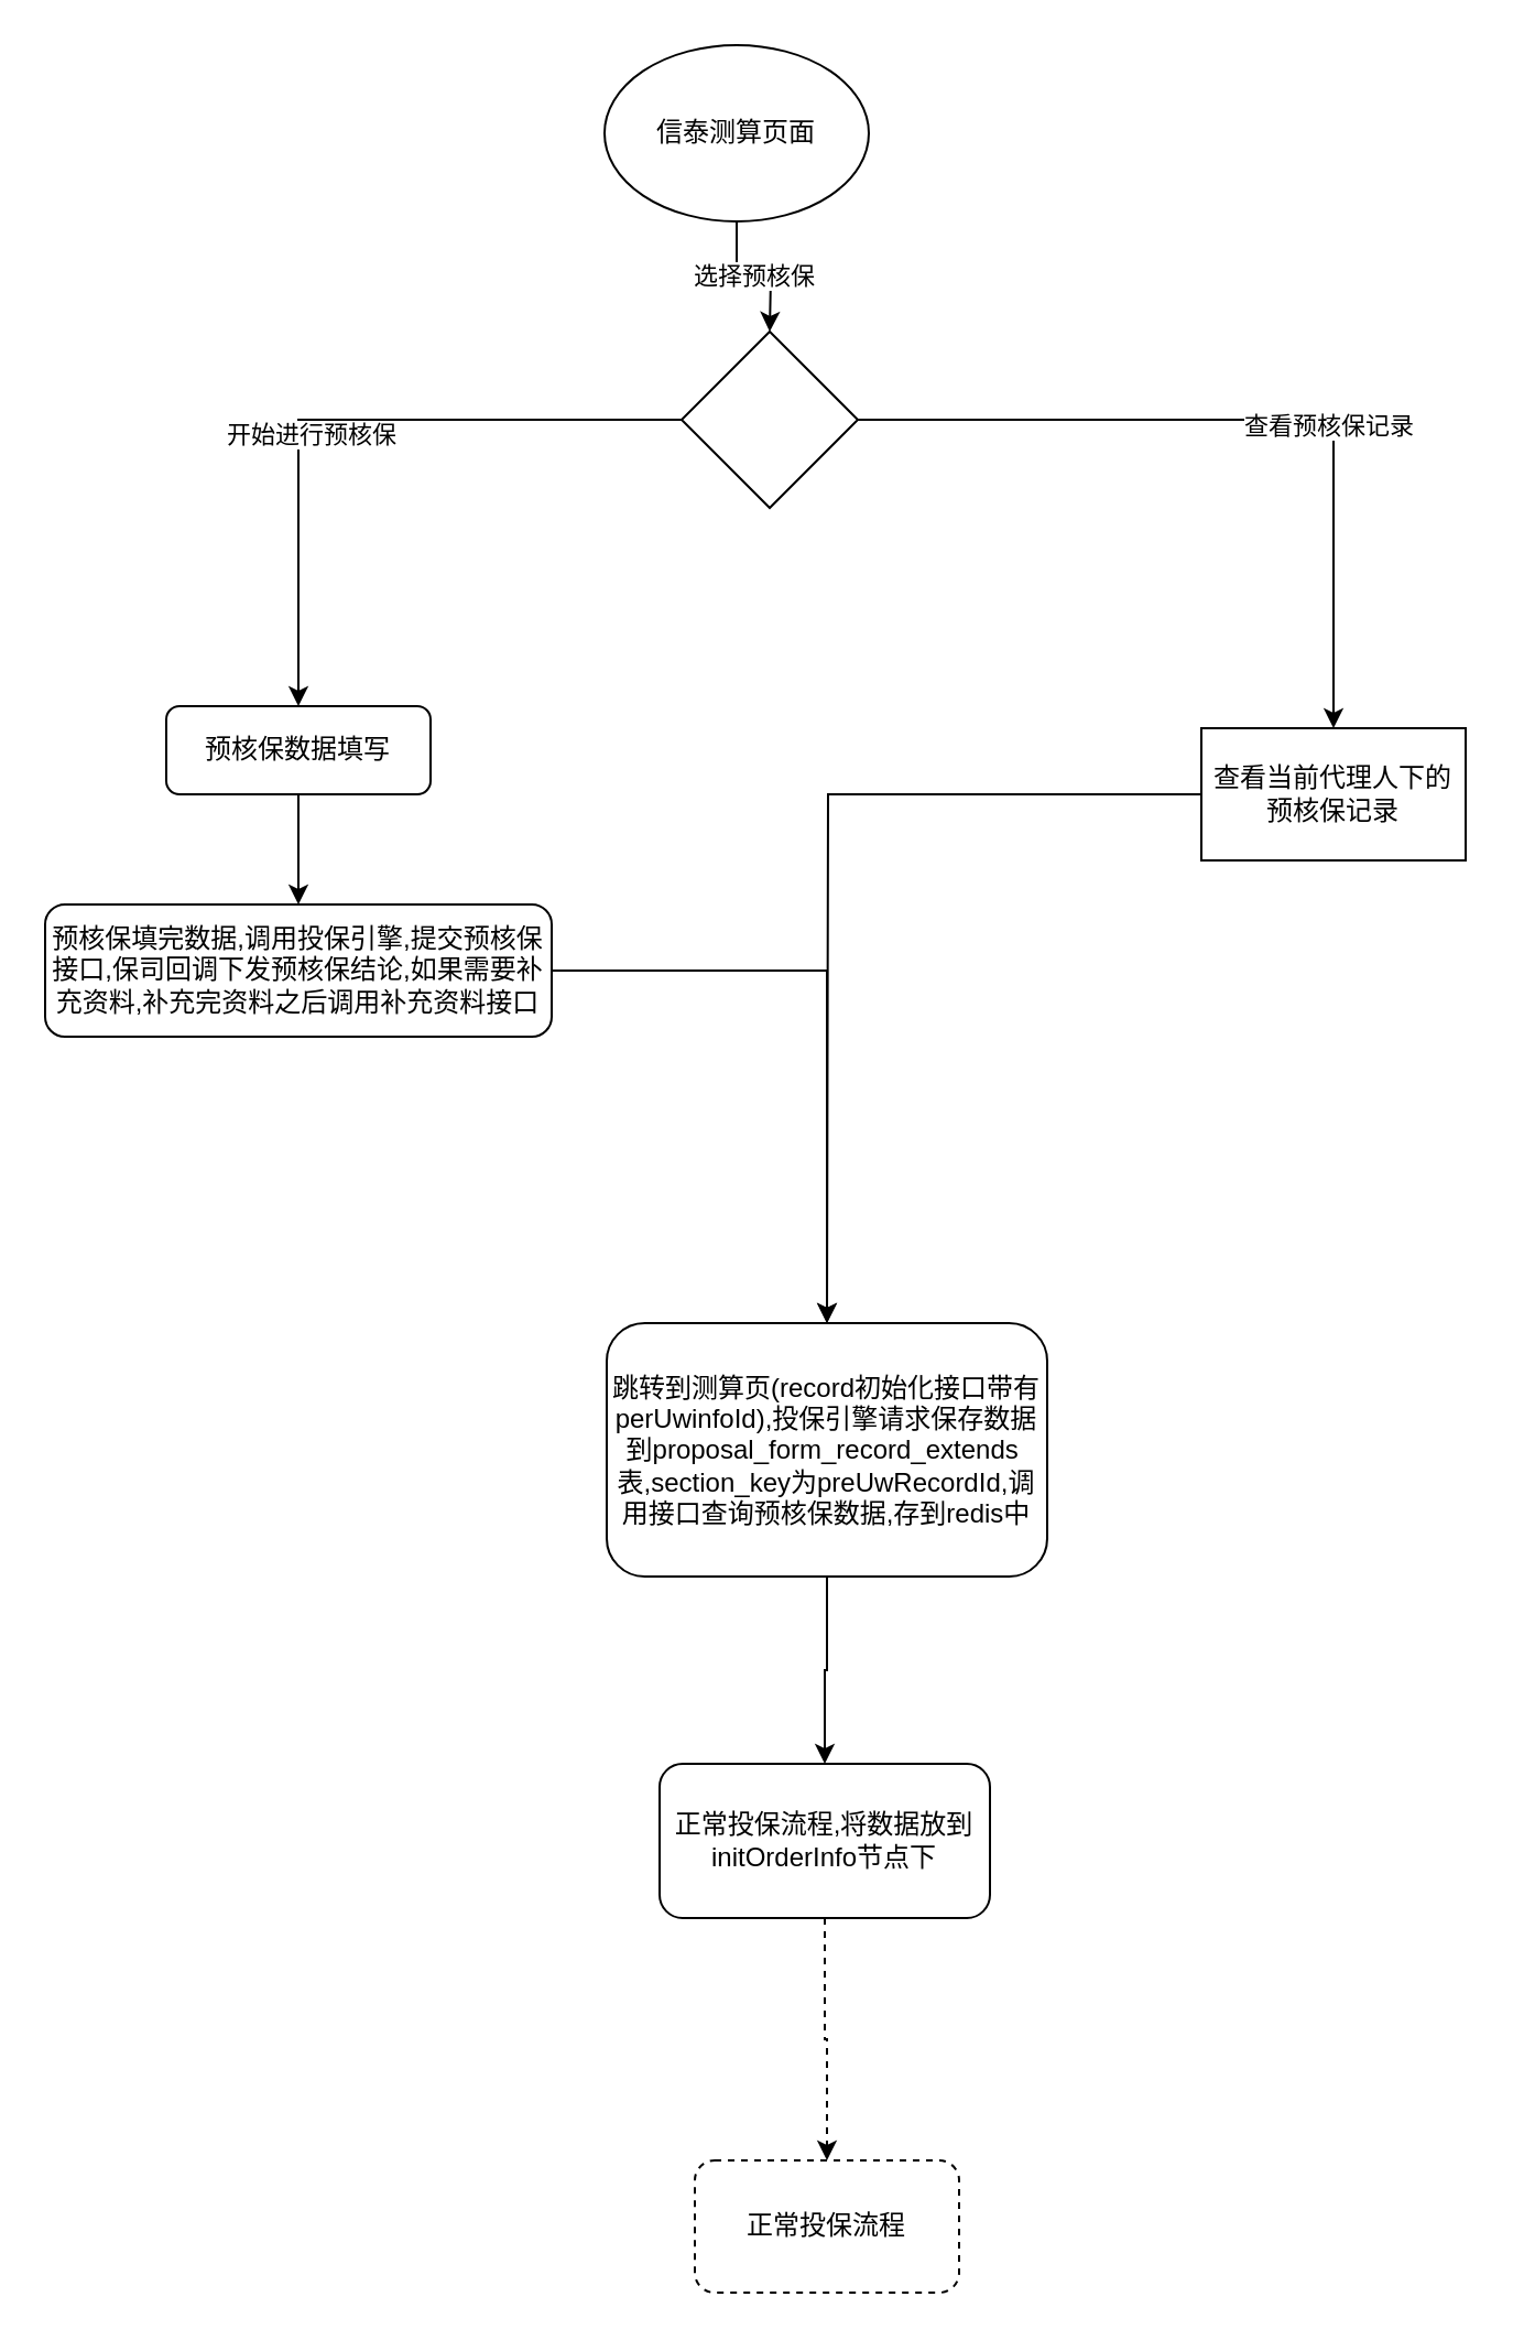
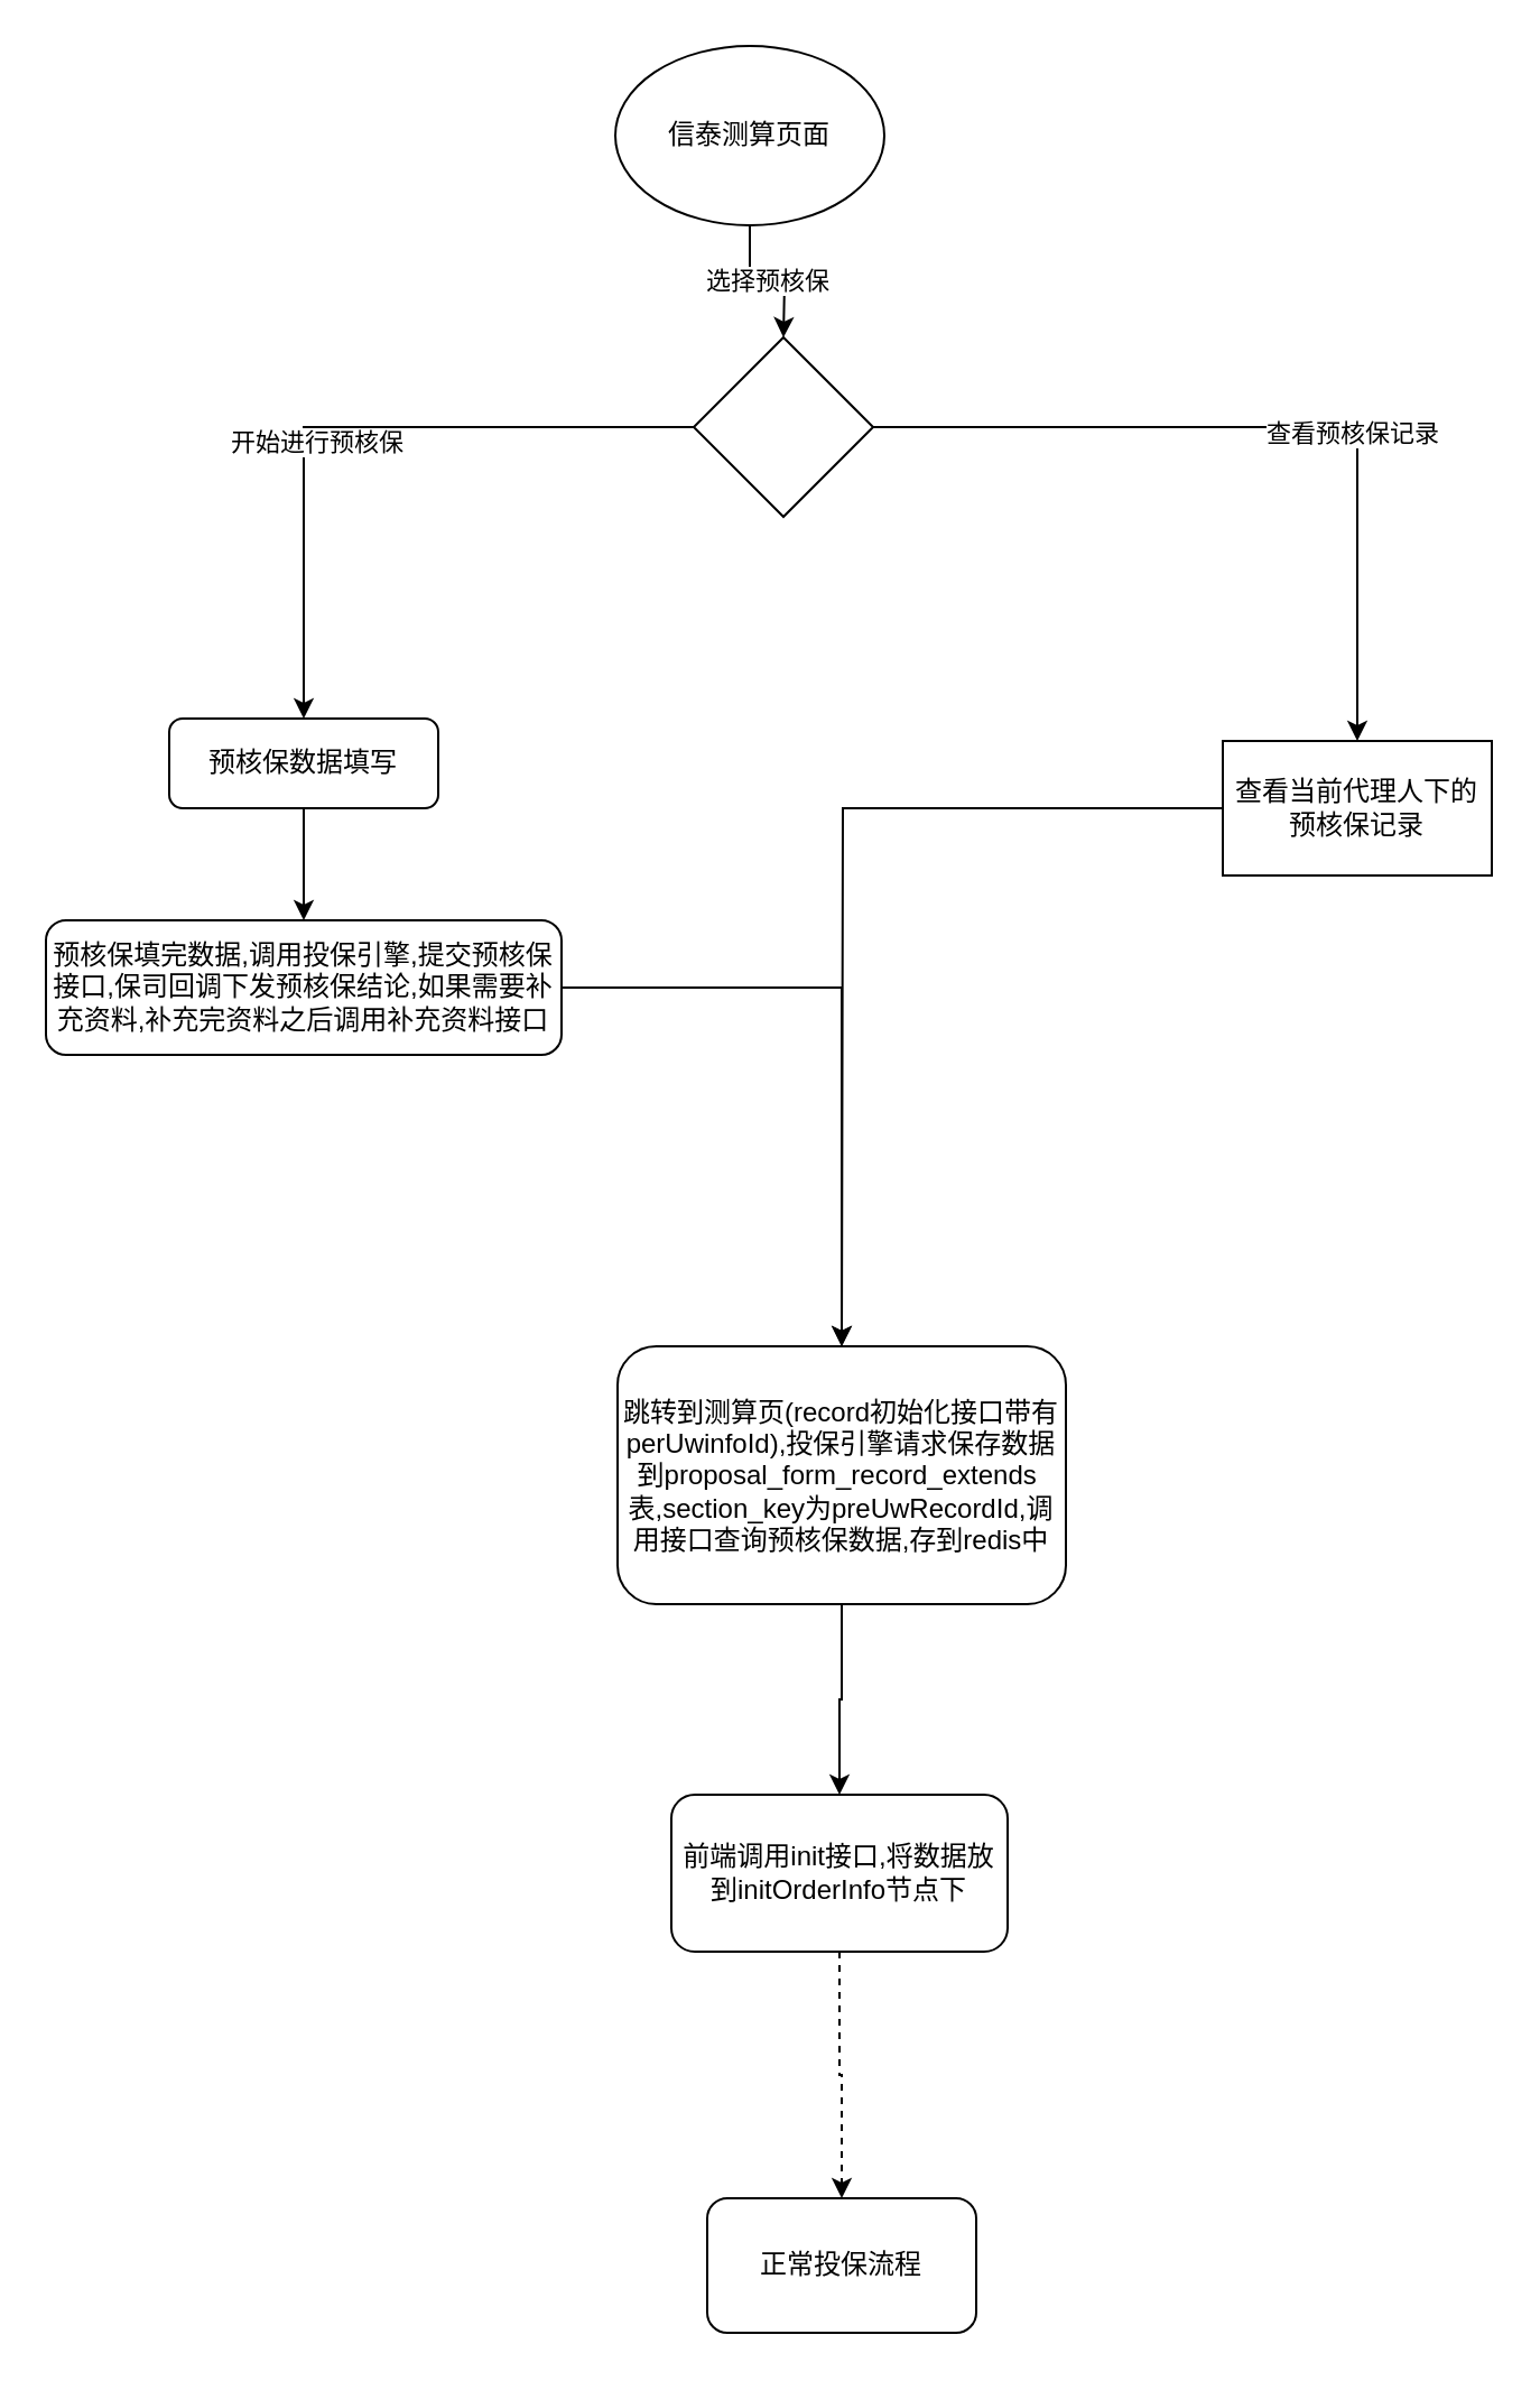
  <mxCell id="0" />
  <mxCell id="1" parent="0" />
  <mxCell id="2" value="选择预核保" style="edgeStyle=orthogonalEdgeStyle;rounded=0;orthogonalLoop=1;jettySize=auto;html=1;exitX=0.5;exitY=1;exitDx=0;exitDy=0;entryX=0.5;entryY=0;entryDx=0;entryDy=0;" edge="1" parent="1" source="3"><mxGeometry relative="1" as="geometry"><mxPoint x="349" y="150" as="targetPoint" /></mxGeometry></mxCell>
  <mxCell id="3" value="信泰测算页面" style="ellipse;whiteSpace=wrap;html=1;" vertex="1" parent="1"><mxGeometry x="274" y="20" width="120" height="80" as="geometry" /></mxCell>
  <mxCell id="4" style="edgeStyle=orthogonalEdgeStyle;rounded=0;orthogonalLoop=1;jettySize=auto;html=1;exitX=0;exitY=0.5;exitDx=0;exitDy=0;entryX=0.5;entryY=0;entryDx=0;entryDy=0;" edge="1" parent="1" source="8" target="10"><mxGeometry relative="1" as="geometry" /></mxCell>
  <mxCell id="5" value="开始进行预核保" style="edgeLabel;html=1;align=center;verticalAlign=middle;resizable=0;points=[];" vertex="1" connectable="0" parent="4"><mxGeometry x="0.184" y="5" relative="1" as="geometry"><mxPoint as="offset" /></mxGeometry></mxCell>
  <mxCell id="6" style="edgeStyle=orthogonalEdgeStyle;rounded=0;orthogonalLoop=1;jettySize=auto;html=1;" edge="1" parent="1" source="8" target="12"><mxGeometry relative="1" as="geometry" /></mxCell>
  <mxCell id="7" value="查看预核保记录" style="edgeLabel;html=1;align=center;verticalAlign=middle;resizable=0;points=[];" vertex="1" connectable="0" parent="6"><mxGeometry x="0.196" y="-2" relative="1" as="geometry"><mxPoint as="offset" /></mxGeometry></mxCell>
  <mxCell id="8" value="" style="rhombus;whiteSpace=wrap;html=1;" vertex="1" parent="1"><mxGeometry x="309" y="150" width="80" height="80" as="geometry" /></mxCell>
  <mxCell id="9" style="edgeStyle=orthogonalEdgeStyle;rounded=0;orthogonalLoop=1;jettySize=auto;html=1;entryX=0.5;entryY=0;entryDx=0;entryDy=0;" edge="1" parent="1" source="10" target="19"><mxGeometry relative="1" as="geometry" /></mxCell>
  <mxCell id="10" value="预核保数据填写" style="rounded=1;whiteSpace=wrap;html=1;" vertex="1" parent="1"><mxGeometry x="75" y="320" width="120" height="40" as="geometry" /></mxCell>
  <mxCell id="11" style="edgeStyle=orthogonalEdgeStyle;rounded=0;orthogonalLoop=1;jettySize=auto;html=1;" edge="1" parent="1" source="12"><mxGeometry relative="1" as="geometry"><mxPoint x="375" y="600" as="targetPoint" /></mxGeometry></mxCell>
  <mxCell id="12" value="查看当前代理人下的预核保记录" style="whiteSpace=wrap;html=1;rounded=0;" vertex="1" parent="1"><mxGeometry x="545" y="330" width="120" height="60" as="geometry" /></mxCell>
  <mxCell id="13" style="edgeStyle=orthogonalEdgeStyle;rounded=0;orthogonalLoop=1;jettySize=auto;html=1;entryX=0.5;entryY=0;entryDx=0;entryDy=0;" edge="1" parent="1" source="14" target="16"><mxGeometry relative="1" as="geometry" /></mxCell>
  <mxCell id="14" value="跳转到测算页(record初始化接口带有perUwinfoId&lt;span&gt;),投保引擎请求保存数据到&lt;/span&gt;proposal_form_record_extends&amp;nbsp; 表,section_key为preUwRecordId,调用接口查询预核保数据,存到redis中" style="rounded=1;whiteSpace=wrap;html=1;" vertex="1" parent="1"><mxGeometry x="275" y="600" width="200" height="115" as="geometry" /></mxCell>
  <mxCell id="15" style="edgeStyle=orthogonalEdgeStyle;rounded=0;orthogonalLoop=1;jettySize=auto;html=1;entryX=0.5;entryY=0;entryDx=0;entryDy=0;dashed=1;" edge="1" parent="1" source="16" target="17"><mxGeometry relative="1" as="geometry" /></mxCell>
- <mxCell id="16" value="正常投保流程,将数据放到initOrderInfo节点下" style="rounded=1;whiteSpace=wrap;html=1;" vertex="1" parent="1"><mxGeometry x="299" y="800" width="150" height="70" as="geometry" /></mxCell>
- <mxCell id="17" value="正常投保流程" style="rounded=1;whiteSpace=wrap;html=1;dashed=1;" vertex="1" parent="1"><mxGeometry x="315" y="980" width="120" height="60" as="geometry" /></mxCell>
+ <mxCell id="16" value="前端调用init接口,将数据放到initOrderInfo节点下" style="rounded=1;whiteSpace=wrap;html=1;" vertex="1" parent="1"><mxGeometry x="299" y="800" width="150" height="70" as="geometry" /></mxCell>
+ <mxCell id="17" value="正常投保流程" style="rounded=1;whiteSpace=wrap;html=1;" vertex="1" parent="1"><mxGeometry x="315" y="980" width="120" height="60" as="geometry" /></mxCell>
  <mxCell id="18" style="edgeStyle=orthogonalEdgeStyle;rounded=0;orthogonalLoop=1;jettySize=auto;html=1;" edge="1" parent="1" source="19" target="14"><mxGeometry relative="1" as="geometry" /></mxCell>
  <mxCell id="19" value="预核保填完数据,调用投保引擎,提交预核保接口,保司回调下发预核保结论,如果需要补充资料,补充完资料之后调用补充资料接口" style="rounded=1;whiteSpace=wrap;html=1;" vertex="1" parent="1"><mxGeometry x="20" y="410" width="230" height="60" as="geometry" /></mxCell>
